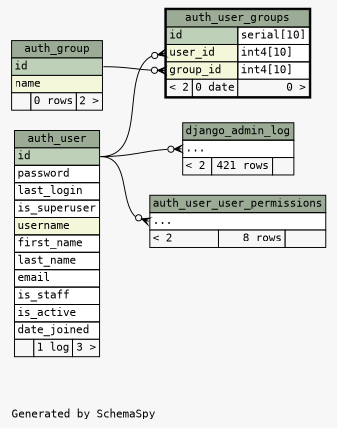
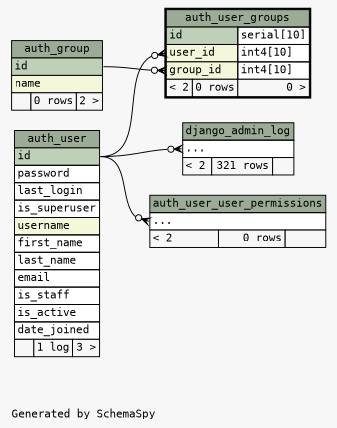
  digraph {
    bgcolor="#f7f7f7"
    fontname="DejaVu Sans Mono"
    fontsize=11
    label="\nGenerated by SchemaSpy"
    labeljust=l
    nodesep=0.18
    rankdir=RL
    ranksep=0.46
    node [fontname="DejaVu Sans Mono" fontsize=11 shape=plaintext]
    edge [arrowhead=none arrowsize=0.8 arrowtail=crowodot dir=back fontname="DejaVu Sans Mono" headport="id:e" tailport="elipses:w"]
    n1 [label=<     <TABLE BORDER="0" CELLBORDER="1" CELLSPACING="0" BGCOLOR="#ffffff">       <TR><TD COLSPAN="3" BGCOLOR="#9bab96" ALIGN="CENTER">auth_group</TD></TR>       <TR><TD PORT="id" COLSPAN="3" BGCOLOR="#bed1b8" ALIGN="LEFT">id</TD></TR>       <TR><TD PORT="name" COLSPAN="3" BGCOLOR="#f4f7da" ALIGN="LEFT">name</TD></TR>       <TR><TD ALIGN="LEFT" BGCOLOR="#f7f7f7">  </TD><TD ALIGN="RIGHT" BGCOLOR="#f7f7f7">0 rows</TD><TD ALIGN="RIGHT" BGCOLOR="#f7f7f7">2 &gt;</TD></TR>     </TABLE>>]
-   n2 [label=<     <TABLE BORDER="2" CELLBORDER="1" CELLSPACING="0" BGCOLOR="#ffffff">       <TR><TD COLSPAN="3" BGCOLOR="#9bab96" ALIGN="CENTER">auth_user_groups</TD></TR>       <TR><TD PORT="id" COLSPAN="2" BGCOLOR="#bed1b8" ALIGN="LEFT">id</TD><TD PORT="id.type" ALIGN="LEFT">serial[10]</TD></TR>       <TR><TD PORT="user_id" COLSPAN="2" BGCOLOR="#f4f7da" ALIGN="LEFT">user_id</TD><TD PORT="user_id.type" ALIGN="LEFT">int4[10]</TD></TR>       <TR><TD PORT="group_id" COLSPAN="2" BGCOLOR="#f4f7da" ALIGN="LEFT">group_id</TD><TD PORT="group_id.type" ALIGN="LEFT">int4[10]</TD></TR>       <TR><TD ALIGN="LEFT" BGCOLOR="#f7f7f7">&lt; 2</TD><TD ALIGN="RIGHT" BGCOLOR="#f7f7f7">0 date</TD><TD ALIGN="RIGHT" BGCOLOR="#f7f7f7">0 &gt;</TD></TR>     </TABLE>>]
+   n2 [label=<     <TABLE BORDER="2" CELLBORDER="1" CELLSPACING="0" BGCOLOR="#ffffff">       <TR><TD COLSPAN="3" BGCOLOR="#9bab96" ALIGN="CENTER">auth_user_groups</TD></TR>       <TR><TD PORT="id" COLSPAN="2" BGCOLOR="#bed1b8" ALIGN="LEFT">id</TD><TD PORT="id.type" ALIGN="LEFT">serial[10]</TD></TR>       <TR><TD PORT="user_id" COLSPAN="2" BGCOLOR="#f4f7da" ALIGN="LEFT">user_id</TD><TD PORT="user_id.type" ALIGN="LEFT">int4[10]</TD></TR>       <TR><TD PORT="group_id" COLSPAN="2" BGCOLOR="#f4f7da" ALIGN="LEFT">group_id</TD><TD PORT="group_id.type" ALIGN="LEFT">int4[10]</TD></TR>       <TR><TD ALIGN="LEFT" BGCOLOR="#f7f7f7">&lt; 2</TD><TD ALIGN="RIGHT" BGCOLOR="#f7f7f7">0 rows</TD><TD ALIGN="RIGHT" BGCOLOR="#f7f7f7">0 &gt;</TD></TR>     </TABLE>>]
    n3 [label=<     <TABLE BORDER="0" CELLBORDER="1" CELLSPACING="0" BGCOLOR="#ffffff">       <TR><TD COLSPAN="3" BGCOLOR="#9bab96" ALIGN="CENTER">auth_user</TD></TR>       <TR><TD PORT="id" COLSPAN="3" BGCOLOR="#bed1b8" ALIGN="LEFT">id</TD></TR>       <TR><TD PORT="password" COLSPAN="3" ALIGN="LEFT">password</TD></TR>       <TR><TD PORT="last_login" COLSPAN="3" ALIGN="LEFT">last_login</TD></TR>       <TR><TD PORT="is_superuser" COLSPAN="3" ALIGN="LEFT">is_superuser</TD></TR>       <TR><TD PORT="username" COLSPAN="3" BGCOLOR="#f4f7da" ALIGN="LEFT">username</TD></TR>       <TR><TD PORT="first_name" COLSPAN="3" ALIGN="LEFT">first_name</TD></TR>       <TR><TD PORT="last_name" COLSPAN="3" ALIGN="LEFT">last_name</TD></TR>       <TR><TD PORT="email" COLSPAN="3" ALIGN="LEFT">email</TD></TR>       <TR><TD PORT="is_staff" COLSPAN="3" ALIGN="LEFT">is_staff</TD></TR>       <TR><TD PORT="is_active" COLSPAN="3" ALIGN="LEFT">is_active</TD></TR>       <TR><TD PORT="date_joined" COLSPAN="3" ALIGN="LEFT">date_joined</TD></TR>       <TR><TD ALIGN="LEFT" BGCOLOR="#f7f7f7">  </TD><TD ALIGN="RIGHT" BGCOLOR="#f7f7f7">1 log</TD><TD ALIGN="RIGHT" BGCOLOR="#f7f7f7">3 &gt;</TD></TR>     </TABLE>>]
-   n4 [label=<     <TABLE BORDER="0" CELLBORDER="1" CELLSPACING="0" BGCOLOR="#ffffff">       <TR><TD COLSPAN="3" BGCOLOR="#9bab96" ALIGN="CENTER">auth_user_user_permissions</TD></TR>       <TR><TD PORT="elipses" COLSPAN="3" ALIGN="LEFT">...</TD></TR>       <TR><TD ALIGN="LEFT" BGCOLOR="#f7f7f7">&lt; 2</TD><TD ALIGN="RIGHT" BGCOLOR="#f7f7f7">8 rows</TD><TD ALIGN="RIGHT" BGCOLOR="#f7f7f7">  </TD></TR>     </TABLE>>]
-   n5 [label=<     <TABLE BORDER="0" CELLBORDER="1" CELLSPACING="0" BGCOLOR="#ffffff">       <TR><TD COLSPAN="3" BGCOLOR="#9bab96" ALIGN="CENTER">django_admin_log</TD></TR>       <TR><TD PORT="elipses" COLSPAN="3" ALIGN="LEFT">...</TD></TR>       <TR><TD ALIGN="LEFT" BGCOLOR="#f7f7f7">&lt; 2</TD><TD ALIGN="RIGHT" BGCOLOR="#f7f7f7">421 rows</TD><TD ALIGN="RIGHT" BGCOLOR="#f7f7f7">  </TD></TR>     </TABLE>>]
+   n4 [label=<     <TABLE BORDER="0" CELLBORDER="1" CELLSPACING="0" BGCOLOR="#ffffff">       <TR><TD COLSPAN="3" BGCOLOR="#9bab96" ALIGN="CENTER">auth_user_user_permissions</TD></TR>       <TR><TD PORT="elipses" COLSPAN="3" ALIGN="LEFT">...</TD></TR>       <TR><TD ALIGN="LEFT" BGCOLOR="#f7f7f7">&lt; 2</TD><TD ALIGN="RIGHT" BGCOLOR="#f7f7f7">0 rows</TD><TD ALIGN="RIGHT" BGCOLOR="#f7f7f7">  </TD></TR>     </TABLE>>]
+   n5 [label=<     <TABLE BORDER="0" CELLBORDER="1" CELLSPACING="0" BGCOLOR="#ffffff">       <TR><TD COLSPAN="3" BGCOLOR="#9bab96" ALIGN="CENTER">django_admin_log</TD></TR>       <TR><TD PORT="elipses" COLSPAN="3" ALIGN="LEFT">...</TD></TR>       <TR><TD ALIGN="LEFT" BGCOLOR="#f7f7f7">&lt; 2</TD><TD ALIGN="RIGHT" BGCOLOR="#f7f7f7">321 rows</TD><TD ALIGN="RIGHT" BGCOLOR="#f7f7f7">  </TD></TR>     </TABLE>>]
    n2 -> n1 [tailport="group_id:w"]
    n2 -> n3 [tailport="user_id:w"]
    n4 -> n3
    n5 -> n3
  }
